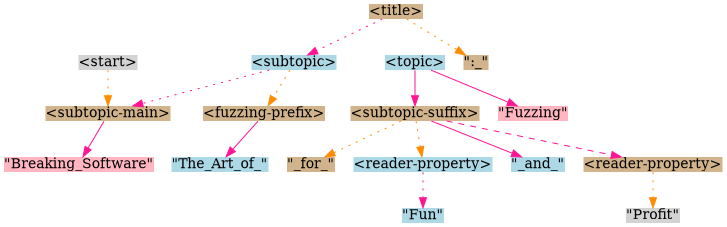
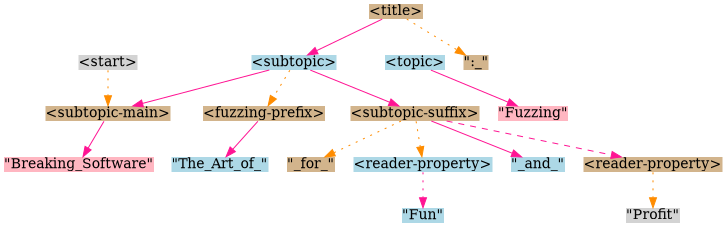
  digraph {
    node [color=red fillcolor=tan shape=plain style=filled]
    edge [color=deeppink style=dotted]
    n1 [fillcolor=lightgrey label="\<start\>"]
    n2 [color=teal label="\<subtopic-main\>"]
    n3 [color=teal label="\<title\>"]
    n4 [label="\":_\""]
    n5 [color=blue fillcolor=lightblue label="\<subtopic\>"]
    n6 [fillcolor=lightblue label="\<topic\>"]
    n7 [fillcolor=lightpink label="\"Fuzzing\""]
    n8 [color=teal label="\<fuzzing-prefix\>"]
    n9 [color=darkgreen label="\<subtopic-suffix\>"]
    n10 [color=teal fillcolor=lightblue label="\"The_Art_of_\""]
    n11 [color=blue fillcolor=lightpink label="\"Breaking_Software\""]
    n12 [color=blue label="\"_for_\""]
    n13 [color=darkgreen fillcolor=lightblue label="\<reader-property\>"]
    n14 [fillcolor=lightblue label="\"_and_\""]
    n15 [label="\<reader-property\>"]
    n16 [color=teal fillcolor=lightblue label="\"Fun\""]
    n17 [color=darkgreen fillcolor=lightgrey label="\"Profit\""]
    n1 -> n2 [color=darkorange]
    n2 -> n11 [style=solid]
    n3 -> n4 [color=darkorange]
-   n3 -> n5
-   n5 -> n2
+   n3 -> n5 [style=solid]
+   n5 -> n2 [style=solid]
    n5 -> n8 [color=darkorange]
-   n6 -> n9 [style=solid]
+   n5 -> n9 [style=solid]
    n6 -> n7 [style=solid]
    n8 -> n10 [style=solid]
    n9 -> n12 [color=darkorange]
    n9 -> n13 [color=darkorange]
    n9 -> n14 [style=solid]
    n9 -> n15 [style=dashed]
    n13 -> n16
    n15 -> n17 [color=darkorange]
  }
